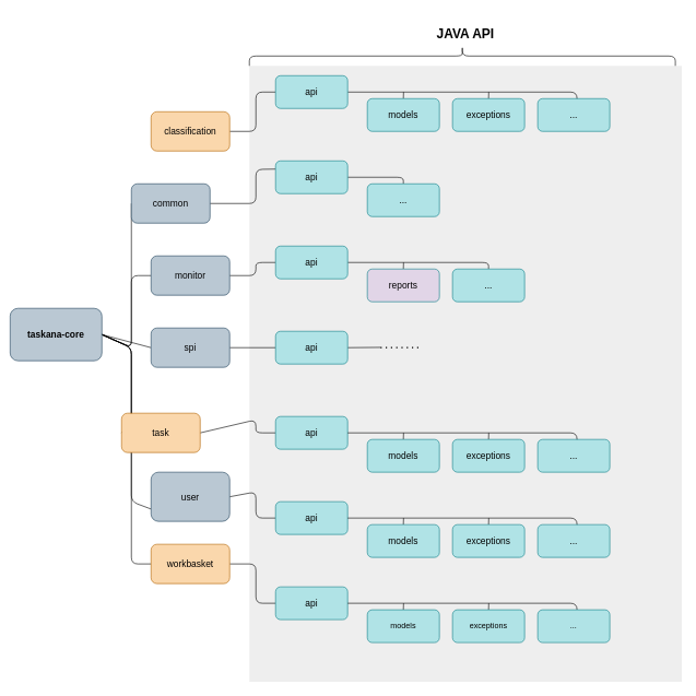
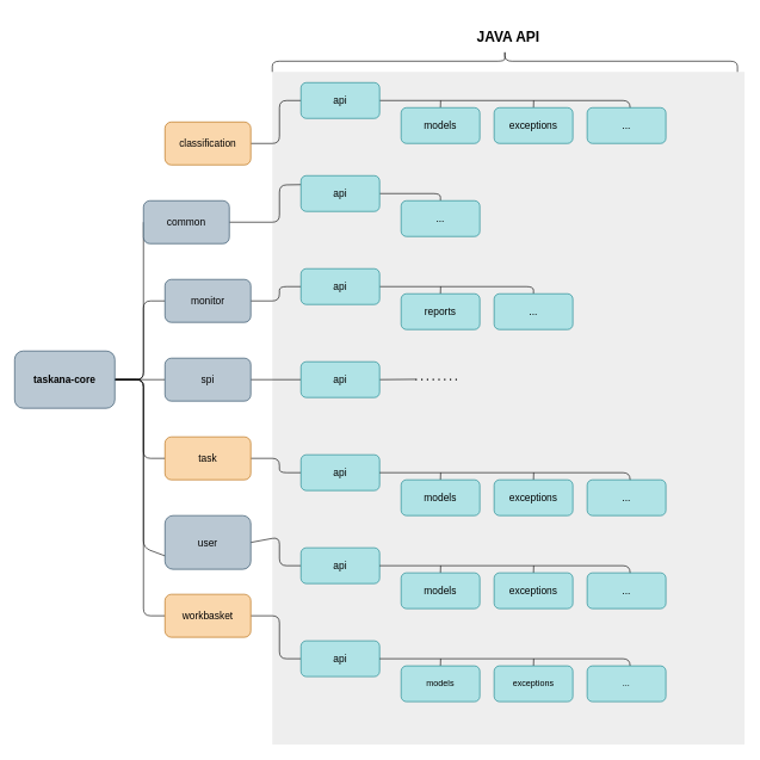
  <mxCell id="0" />
  <mxCell id="1" parent="0" />
  <mxCell id="2" value="" style="rounded=0.5;whiteSpace=wrap;html=1;fontSize=14;fillColor=#eeeeee;strokeColor=none;" vertex="1" parent="1"><mxGeometry x="380" y="100" width="660" height="940" as="geometry" /></mxCell>
  <mxCell id="3" style="edgeStyle=none;html=1;exitX=1;exitY=0.5;exitDx=0;exitDy=0;entryX=0;entryY=0.5;entryDx=0;entryDy=0;fontSize=14;endArrow=none;endFill=0;" edge="1" parent="1" source="9" target="13"><mxGeometry relative="1" as="geometry"><Array as="points"><mxPoint x="200" y="530" /><mxPoint x="200" y="310" /></Array></mxGeometry></mxCell>
  <mxCell id="4" style="edgeStyle=none;html=1;exitX=1;exitY=0.5;exitDx=0;exitDy=0;entryX=0;entryY=0.5;entryDx=0;entryDy=0;fontSize=14;endArrow=none;endFill=0;" edge="1" parent="1" source="9" target="15"><mxGeometry relative="1" as="geometry"><Array as="points"><mxPoint x="200" y="530" /><mxPoint x="200" y="420" /></Array></mxGeometry></mxCell>
  <mxCell id="5" style="edgeStyle=none;html=1;exitX=1;exitY=0.5;exitDx=0;exitDy=0;entryX=0;entryY=0.5;entryDx=0;entryDy=0;fontSize=14;endArrow=none;endFill=0;" edge="1" parent="1" source="9" target="17"><mxGeometry relative="1" as="geometry" /></mxCell>
  <mxCell id="6" style="edgeStyle=none;html=1;exitX=1;exitY=0.5;exitDx=0;exitDy=0;entryX=0;entryY=0.5;entryDx=0;entryDy=0;fontSize=14;endArrow=none;endFill=0;" edge="1" parent="1" source="9" target="19"><mxGeometry relative="1" as="geometry"><Array as="points"><mxPoint x="200" y="530" /><mxPoint x="200" y="640" /></Array></mxGeometry></mxCell>
  <mxCell id="7" style="edgeStyle=none;html=1;exitX=1;exitY=0.5;exitDx=0;exitDy=0;entryX=0;entryY=0.75;entryDx=0;entryDy=0;fontSize=14;endArrow=none;endFill=0;" edge="1" parent="1" source="9" target="21"><mxGeometry relative="1" as="geometry"><Array as="points"><mxPoint x="200" y="530" /><mxPoint x="200" y="765" /></Array></mxGeometry></mxCell>
  <mxCell id="8" style="edgeStyle=none;html=1;exitX=1;exitY=0.5;exitDx=0;exitDy=0;entryX=0;entryY=0.5;entryDx=0;entryDy=0;fontSize=14;endArrow=none;endFill=0;" edge="1" parent="1" source="9" target="23"><mxGeometry relative="1" as="geometry"><Array as="points"><mxPoint x="200" y="530" /><mxPoint x="200" y="860" /></Array></mxGeometry></mxCell>
- <mxCell id="9" value="&lt;font style=&quot;font-size: 14px&quot;&gt;&lt;b&gt;taskana-core&lt;/b&gt;&lt;/font&gt;" style="rounded=1;whiteSpace=wrap;html=1;fillColor=#bac8d3;strokeColor=#23445d;" vertex="1" parent="1"><mxGeometry x="15" y="470" width="140" height="80" as="geometry" /></mxCell>
+ <mxCell id="9" value="&lt;font style=&quot;font-size: 14px&quot;&gt;&lt;b&gt;taskana-core&lt;/b&gt;&lt;/font&gt;" style="rounded=1;whiteSpace=wrap;html=1;fillColor=#bac8d3;strokeColor=#23445d;" vertex="1" parent="1"><mxGeometry x="20" y="490" width="140" height="80" as="geometry" /></mxCell>
  <mxCell id="10" style="edgeStyle=none;html=1;exitX=1;exitY=0.5;exitDx=0;exitDy=0;entryX=0;entryY=0.5;entryDx=0;entryDy=0;fontSize=14;endArrow=none;endFill=0;" edge="1" parent="1" source="11" target="25"><mxGeometry relative="1" as="geometry"><Array as="points"><mxPoint x="390" y="200" /><mxPoint x="390" y="140" /></Array></mxGeometry></mxCell>
  <mxCell id="11" value="classification" style="rounded=1;whiteSpace=wrap;html=1;fillColor=#fad7ac;strokeColor=#b46504;fontSize=14;" vertex="1" parent="1"><mxGeometry x="230" y="170" width="120" height="60" as="geometry" /></mxCell>
  <mxCell id="12" style="edgeStyle=none;html=1;exitX=1;exitY=0.5;exitDx=0;exitDy=0;entryX=0;entryY=0.25;entryDx=0;entryDy=0;fontSize=14;endArrow=none;endFill=0;" edge="1" parent="1" source="13" target="27"><mxGeometry relative="1" as="geometry"><Array as="points"><mxPoint x="390" y="310" /><mxPoint x="390" y="258" /></Array></mxGeometry></mxCell>
  <mxCell id="13" value="common" style="rounded=1;whiteSpace=wrap;html=1;fillColor=#bac8d3;strokeColor=#23445d;fontSize=14;" vertex="1" parent="1"><mxGeometry x="200" y="280" width="120" height="60" as="geometry" /></mxCell>
  <mxCell id="14" style="edgeStyle=none;html=1;exitX=1;exitY=0.5;exitDx=0;exitDy=0;entryX=0;entryY=0.5;entryDx=0;entryDy=0;fontSize=14;endArrow=none;endFill=0;" edge="1" parent="1" source="15" target="29"><mxGeometry relative="1" as="geometry"><Array as="points"><mxPoint x="390" y="420" /><mxPoint x="390" y="400" /></Array></mxGeometry></mxCell>
  <mxCell id="15" value="monitor" style="rounded=1;whiteSpace=wrap;html=1;fillColor=#bac8d3;strokeColor=#23445d;fontSize=14;" vertex="1" parent="1"><mxGeometry x="230" y="390" width="120" height="60" as="geometry" /></mxCell>
  <mxCell id="16" style="edgeStyle=none;html=1;exitX=1;exitY=0.5;exitDx=0;exitDy=0;entryX=0;entryY=0.5;entryDx=0;entryDy=0;fontSize=14;endArrow=none;endFill=0;" edge="1" parent="1" source="17" target="31"><mxGeometry relative="1" as="geometry" /></mxCell>
  <mxCell id="17" value="spi" style="rounded=1;whiteSpace=wrap;html=1;fillColor=#bac8d3;strokeColor=#23445d;fontSize=14;" vertex="1" parent="1"><mxGeometry x="230" y="500" width="120" height="60" as="geometry" /></mxCell>
  <mxCell id="18" style="edgeStyle=none;html=1;exitX=1;exitY=0.5;exitDx=0;exitDy=0;entryX=0;entryY=0.5;entryDx=0;entryDy=0;fontSize=14;endArrow=none;endFill=0;" edge="1" parent="1" source="19" target="32"><mxGeometry relative="1" as="geometry"><Array as="points"><mxPoint x="390" y="640" /><mxPoint x="390" y="660" /></Array></mxGeometry></mxCell>
- <mxCell id="19" value="task" style="rounded=1;whiteSpace=wrap;html=1;fillColor=#fad7ac;strokeColor=#b46504;fontSize=14;" vertex="1" parent="1"><mxGeometry x="185" y="630" width="120" height="60" as="geometry" /></mxCell>
+ <mxCell id="19" value="task" style="rounded=1;whiteSpace=wrap;html=1;fillColor=#fad7ac;strokeColor=#b46504;fontSize=14;" vertex="1" parent="1"><mxGeometry x="230" y="610" width="120" height="60" as="geometry" /></mxCell>
  <mxCell id="20" style="edgeStyle=none;html=1;exitX=1;exitY=0.5;exitDx=0;exitDy=0;entryX=0;entryY=0.5;entryDx=0;entryDy=0;fontSize=14;endArrow=none;endFill=0;" edge="1" parent="1" source="21" target="33"><mxGeometry relative="1" as="geometry"><Array as="points"><mxPoint x="390" y="750" /><mxPoint x="390" y="790" /></Array></mxGeometry></mxCell>
  <mxCell id="21" value="user" style="rounded=1;whiteSpace=wrap;html=1;fillColor=#bac8d3;strokeColor=#23445d;fontSize=14;" vertex="1" parent="1"><mxGeometry x="230" y="720" width="120" height="75" as="geometry" /></mxCell>
  <mxCell id="22" style="edgeStyle=none;html=1;exitX=1;exitY=0.5;exitDx=0;exitDy=0;entryX=0;entryY=0.5;entryDx=0;entryDy=0;fontSize=14;endArrow=none;endFill=0;" edge="1" parent="1" source="23" target="34"><mxGeometry relative="1" as="geometry"><Array as="points"><mxPoint x="390" y="860" /><mxPoint x="390" y="920" /></Array></mxGeometry></mxCell>
  <mxCell id="23" value="workbasket" style="rounded=1;whiteSpace=wrap;html=1;fillColor=#fad7ac;strokeColor=#b46504;fontSize=14;" vertex="1" parent="1"><mxGeometry x="230" y="830" width="120" height="60" as="geometry" /></mxCell>
  <mxCell id="24" style="edgeStyle=none;html=1;exitX=1;exitY=0.5;exitDx=0;exitDy=0;fontSize=14;endArrow=none;endFill=0;" edge="1" parent="1" source="25"><mxGeometry relative="1" as="geometry"><mxPoint x="880" y="160" as="targetPoint" /><Array as="points"><mxPoint x="880" y="140" /></Array></mxGeometry></mxCell>
  <mxCell id="25" value="api" style="rounded=1;whiteSpace=wrap;html=1;fillColor=#b0e3e6;strokeColor=#0e8088;fontSize=14;" vertex="1" parent="1"><mxGeometry x="420" y="115" width="110" height="50" as="geometry" /></mxCell>
  <mxCell id="26" style="edgeStyle=none;html=1;exitX=1;exitY=0.5;exitDx=0;exitDy=0;fontSize=14;endArrow=none;endFill=0;entryX=0.5;entryY=0;entryDx=0;entryDy=0;" edge="1" parent="1" source="27" target="40"><mxGeometry relative="1" as="geometry"><mxPoint x="620" y="269.571" as="targetPoint" /><Array as="points"><mxPoint x="615" y="270" /></Array></mxGeometry></mxCell>
  <mxCell id="27" value="api" style="rounded=1;whiteSpace=wrap;html=1;fillColor=#b0e3e6;strokeColor=#0e8088;fontSize=14;" vertex="1" parent="1"><mxGeometry x="420" y="245" width="110" height="50" as="geometry" /></mxCell>
  <mxCell id="28" style="edgeStyle=none;html=1;exitX=1;exitY=0.5;exitDx=0;exitDy=0;entryX=0.5;entryY=0;entryDx=0;entryDy=0;fontSize=14;endArrow=none;endFill=0;" edge="1" parent="1" source="29" target="44"><mxGeometry relative="1" as="geometry"><Array as="points"><mxPoint x="745" y="400" /></Array></mxGeometry></mxCell>
  <mxCell id="29" value="api" style="rounded=1;whiteSpace=wrap;html=1;fillColor=#b0e3e6;strokeColor=#0e8088;fontSize=14;" vertex="1" parent="1"><mxGeometry x="420" y="375" width="110" height="50" as="geometry" /></mxCell>
  <mxCell id="30" style="edgeStyle=none;html=1;exitX=1;exitY=0.5;exitDx=0;exitDy=0;fontSize=14;endArrow=none;endFill=0;" edge="1" parent="1" source="31"><mxGeometry relative="1" as="geometry"><mxPoint x="580" y="529.571" as="targetPoint" /></mxGeometry></mxCell>
  <mxCell id="31" value="api" style="rounded=1;whiteSpace=wrap;html=1;fillColor=#b0e3e6;strokeColor=#0e8088;fontSize=14;" vertex="1" parent="1"><mxGeometry x="420" y="505" width="110" height="50" as="geometry" /></mxCell>
  <mxCell id="32" value="api" style="rounded=1;whiteSpace=wrap;html=1;fillColor=#b0e3e6;strokeColor=#0e8088;fontSize=14;" vertex="1" parent="1"><mxGeometry x="420" y="635" width="110" height="50" as="geometry" /></mxCell>
  <mxCell id="33" value="api" style="rounded=1;whiteSpace=wrap;html=1;fillColor=#b0e3e6;strokeColor=#0e8088;fontSize=14;" vertex="1" parent="1"><mxGeometry x="420" y="765" width="110" height="50" as="geometry" /></mxCell>
  <mxCell id="34" value="api" style="rounded=1;whiteSpace=wrap;html=1;fillColor=#b0e3e6;strokeColor=#0e8088;fontSize=14;" vertex="1" parent="1"><mxGeometry x="420" y="895" width="110" height="50" as="geometry" /></mxCell>
  <mxCell id="35" style="edgeStyle=none;html=1;exitX=0.5;exitY=0;exitDx=0;exitDy=0;fontSize=14;endArrow=none;endFill=0;" edge="1" parent="1" source="36"><mxGeometry relative="1" as="geometry"><mxPoint x="615.286" y="140" as="targetPoint" /></mxGeometry></mxCell>
  <mxCell id="36" value="models" style="rounded=1;whiteSpace=wrap;html=1;fillColor=#b0e3e6;strokeColor=#0e8088;fontSize=14;" vertex="1" parent="1"><mxGeometry x="560" y="150" width="110" height="50" as="geometry" /></mxCell>
  <mxCell id="37" style="edgeStyle=none;html=1;exitX=0.5;exitY=0;exitDx=0;exitDy=0;fontSize=14;endArrow=none;endFill=0;" edge="1" parent="1" source="38"><mxGeometry relative="1" as="geometry"><mxPoint x="745.286" y="140" as="targetPoint" /></mxGeometry></mxCell>
  <mxCell id="38" value="exceptions" style="rounded=1;whiteSpace=wrap;html=1;fillColor=#b0e3e6;strokeColor=#0e8088;fontSize=14;" vertex="1" parent="1"><mxGeometry x="690" y="150" width="110" height="50" as="geometry" /></mxCell>
  <mxCell id="39" value="..." style="rounded=1;whiteSpace=wrap;html=1;fillColor=#b0e3e6;strokeColor=#0e8088;fontSize=14;" vertex="1" parent="1"><mxGeometry x="820" y="150" width="110" height="50" as="geometry" /></mxCell>
  <mxCell id="40" value="..." style="rounded=1;whiteSpace=wrap;html=1;fillColor=#b0e3e6;strokeColor=#0e8088;fontSize=14;" vertex="1" parent="1"><mxGeometry x="560" y="280" width="110" height="50" as="geometry" /></mxCell>
  <mxCell id="41" style="edgeStyle=none;html=1;exitX=0.5;exitY=0;exitDx=0;exitDy=0;fontSize=14;endArrow=none;endFill=0;" edge="1" parent="1" source="43"><mxGeometry relative="1" as="geometry"><mxPoint x="615.286" y="409.571" as="targetPoint" /></mxGeometry></mxCell>
  <mxCell id="42" style="edgeStyle=none;html=1;exitX=0.5;exitY=0;exitDx=0;exitDy=0;fontSize=14;endArrow=none;endFill=0;" edge="1" parent="1" source="43"><mxGeometry relative="1" as="geometry"><mxPoint x="615.286" y="400" as="targetPoint" /></mxGeometry></mxCell>
- <mxCell id="43" value="reports" style="rounded=1;whiteSpace=wrap;html=1;fillColor=#e1d5e7;strokeColor=#0e8088;fontSize=14;" vertex="1" parent="1"><mxGeometry x="560" y="410" width="110" height="50" as="geometry" /></mxCell>
+ <mxCell id="43" value="reports" style="rounded=1;whiteSpace=wrap;html=1;fillColor=#b0e3e6;strokeColor=#0e8088;fontSize=14;" vertex="1" parent="1"><mxGeometry x="560" y="410" width="110" height="50" as="geometry" /></mxCell>
  <mxCell id="44" value="..." style="rounded=1;whiteSpace=wrap;html=1;fillColor=#b0e3e6;strokeColor=#0e8088;fontSize=14;" vertex="1" parent="1"><mxGeometry x="690" y="410" width="110" height="50" as="geometry" /></mxCell>
  <mxCell id="45" value="" style="endArrow=none;dashed=1;html=1;dashPattern=1 3;strokeWidth=2;fontSize=14;" edge="1" parent="1"><mxGeometry width="50" height="50" relative="1" as="geometry"><mxPoint x="580" y="530" as="sourcePoint" /><mxPoint x="640" y="530" as="targetPoint" /></mxGeometry></mxCell>
  <mxCell id="46" style="edgeStyle=none;html=1;exitX=1;exitY=0.5;exitDx=0;exitDy=0;fontSize=14;endArrow=none;endFill=0;" edge="1" parent="1"><mxGeometry relative="1" as="geometry"><mxPoint x="530" y="660" as="sourcePoint" /><mxPoint x="880" y="680" as="targetPoint" /><Array as="points"><mxPoint x="880" y="660" /></Array></mxGeometry></mxCell>
  <mxCell id="47" style="edgeStyle=none;html=1;exitX=0.5;exitY=0;exitDx=0;exitDy=0;fontSize=14;endArrow=none;endFill=0;" edge="1" parent="1" source="48"><mxGeometry relative="1" as="geometry"><mxPoint x="615.286" y="660" as="targetPoint" /></mxGeometry></mxCell>
  <mxCell id="48" value="models" style="rounded=1;whiteSpace=wrap;html=1;fillColor=#b0e3e6;strokeColor=#0e8088;fontSize=14;" vertex="1" parent="1"><mxGeometry x="560" y="670" width="110" height="50" as="geometry" /></mxCell>
  <mxCell id="49" style="edgeStyle=none;html=1;exitX=0.5;exitY=0;exitDx=0;exitDy=0;fontSize=14;endArrow=none;endFill=0;" edge="1" parent="1" source="50"><mxGeometry relative="1" as="geometry"><mxPoint x="745.286" y="660" as="targetPoint" /></mxGeometry></mxCell>
  <mxCell id="50" value="exceptions" style="rounded=1;whiteSpace=wrap;html=1;fillColor=#b0e3e6;strokeColor=#0e8088;fontSize=14;" vertex="1" parent="1"><mxGeometry x="690" y="670" width="110" height="50" as="geometry" /></mxCell>
  <mxCell id="51" value="..." style="rounded=1;whiteSpace=wrap;html=1;fillColor=#b0e3e6;strokeColor=#0e8088;fontSize=14;" vertex="1" parent="1"><mxGeometry x="820" y="670" width="110" height="50" as="geometry" /></mxCell>
  <mxCell id="52" style="edgeStyle=none;html=1;exitX=1;exitY=0.5;exitDx=0;exitDy=0;fontSize=14;endArrow=none;endFill=0;" edge="1" parent="1"><mxGeometry relative="1" as="geometry"><mxPoint x="530" y="790" as="sourcePoint" /><mxPoint x="880" y="810" as="targetPoint" /><Array as="points"><mxPoint x="880" y="790" /></Array></mxGeometry></mxCell>
  <mxCell id="53" style="edgeStyle=none;html=1;exitX=0.5;exitY=0;exitDx=0;exitDy=0;fontSize=14;endArrow=none;endFill=0;" edge="1" parent="1" source="54"><mxGeometry relative="1" as="geometry"><mxPoint x="615.286" y="790" as="targetPoint" /></mxGeometry></mxCell>
  <mxCell id="54" value="models" style="rounded=1;whiteSpace=wrap;html=1;fillColor=#b0e3e6;strokeColor=#0e8088;fontSize=14;" vertex="1" parent="1"><mxGeometry x="560" y="800" width="110" height="50" as="geometry" /></mxCell>
  <mxCell id="55" style="edgeStyle=none;html=1;exitX=0.5;exitY=0;exitDx=0;exitDy=0;fontSize=14;endArrow=none;endFill=0;" edge="1" parent="1" source="56"><mxGeometry relative="1" as="geometry"><mxPoint x="745.286" y="790" as="targetPoint" /></mxGeometry></mxCell>
  <mxCell id="56" value="exceptions" style="rounded=1;whiteSpace=wrap;html=1;fillColor=#b0e3e6;strokeColor=#0e8088;fontSize=14;" vertex="1" parent="1"><mxGeometry x="690" y="800" width="110" height="50" as="geometry" /></mxCell>
  <mxCell id="57" value="..." style="rounded=1;whiteSpace=wrap;html=1;fillColor=#b0e3e6;strokeColor=#0e8088;fontSize=14;" vertex="1" parent="1"><mxGeometry x="820" y="800" width="110" height="50" as="geometry" /></mxCell>
  <mxCell id="58" style="edgeStyle=none;html=1;exitX=1;exitY=0.5;exitDx=0;exitDy=0;fontSize=14;endArrow=none;endFill=0;" edge="1" parent="1"><mxGeometry relative="1" as="geometry"><mxPoint x="530" y="920" as="sourcePoint" /><mxPoint x="880" y="940" as="targetPoint" /><Array as="points"><mxPoint x="880" y="920" /></Array></mxGeometry></mxCell>
  <mxCell id="59" style="edgeStyle=none;html=1;exitX=0.5;exitY=0;exitDx=0;exitDy=0;fontSize=14;endArrow=none;endFill=0;" edge="1" parent="1" source="60"><mxGeometry relative="1" as="geometry"><mxPoint x="615.286" y="920" as="targetPoint" /></mxGeometry></mxCell>
  <mxCell id="60" value="models" style="rounded=1;whiteSpace=wrap;html=1;fillColor=#b0e3e6;strokeColor=#0e8088;" vertex="1" parent="1"><mxGeometry x="560" y="930" width="110" height="50" as="geometry" /></mxCell>
  <mxCell id="61" style="edgeStyle=none;html=1;exitX=0.5;exitY=0;exitDx=0;exitDy=0;fontSize=14;endArrow=none;endFill=0;" edge="1" parent="1" source="62"><mxGeometry relative="1" as="geometry"><mxPoint x="745.286" y="920" as="targetPoint" /></mxGeometry></mxCell>
  <mxCell id="62" value="exceptions" style="rounded=1;whiteSpace=wrap;html=1;fillColor=#b0e3e6;strokeColor=#0e8088;" vertex="1" parent="1"><mxGeometry x="690" y="930" width="110" height="50" as="geometry" /></mxCell>
  <mxCell id="63" value="..." style="rounded=1;whiteSpace=wrap;html=1;fillColor=#b0e3e6;strokeColor=#0e8088;" vertex="1" parent="1"><mxGeometry x="820" y="930" width="110" height="50" as="geometry" /></mxCell>
  <mxCell id="64" value="" style="shape=curlyBracket;whiteSpace=wrap;html=1;rounded=1;fontSize=14;direction=south;" vertex="1" parent="1"><mxGeometry x="380" y="70" width="650" height="30" as="geometry" /></mxCell>
  <mxCell id="65" value="&lt;font style=&quot;font-size: 20px&quot;&gt;&lt;b&gt;JAVA API&lt;/b&gt;&lt;/font&gt;" style="rounded=0;whiteSpace=wrap;html=1;fontSize=14;fillColor=none;strokeColor=none;" vertex="1" parent="1"><mxGeometry x="605" y="20" width="210" height="60" as="geometry" /></mxCell>
